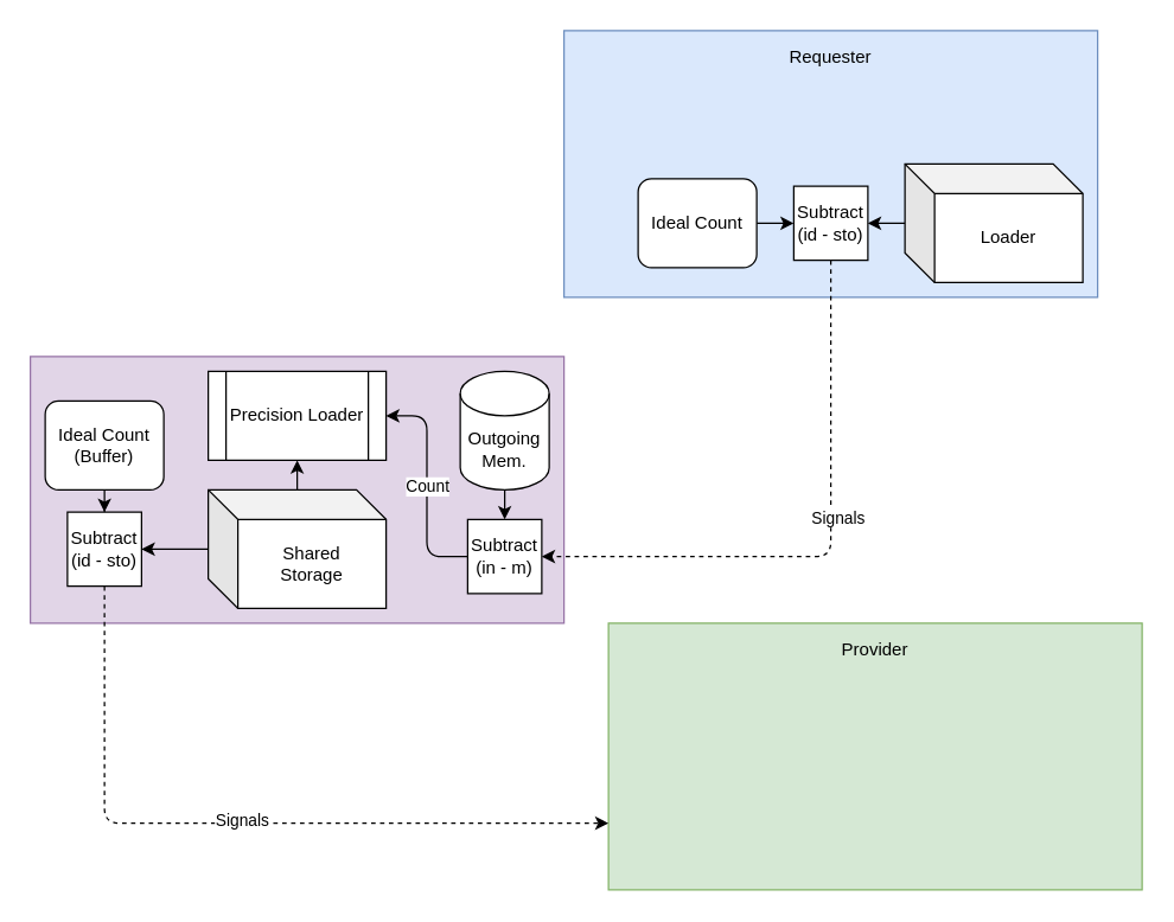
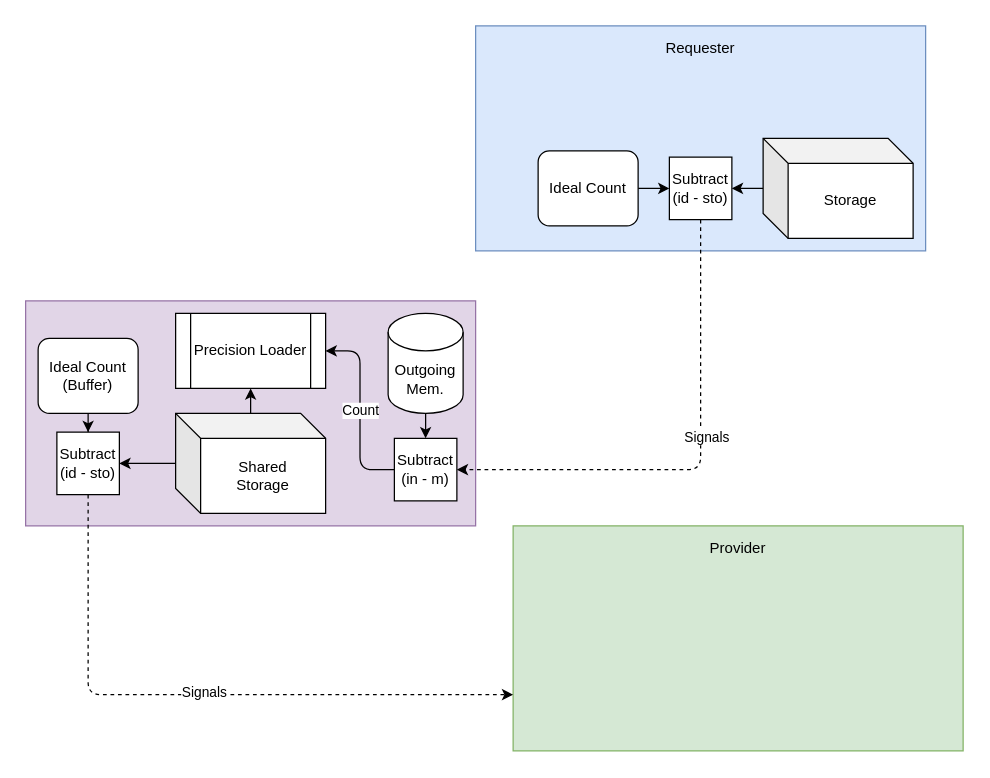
  <mxCell id="0" />
  <mxCell id="1" parent="0" />
  <mxCell id="2" value="&lt;div&gt;Requester&lt;/div&gt;&lt;div&gt;&lt;br&gt;&lt;/div&gt;&lt;div&gt;&lt;br&gt;&lt;/div&gt;&lt;div&gt;&lt;br&gt;&lt;/div&gt;&lt;div&gt;&lt;br&gt;&lt;/div&gt;&lt;div&gt;&lt;br&gt;&lt;/div&gt;&lt;div&gt;&lt;br&gt;&lt;/div&gt;&lt;div&gt;&lt;br&gt;&lt;/div&gt;&lt;div&gt;&lt;br&gt;&lt;/div&gt;&lt;div&gt;&lt;br&gt;&lt;/div&gt;&lt;div&gt;&lt;br&gt;&lt;/div&gt;" style="rounded=0;whiteSpace=wrap;html=1;fillColor=#dae8fc;strokeColor=#6c8ebf;" vertex="1" parent="1"><mxGeometry x="380" y="20" width="360" height="180" as="geometry" /></mxCell>
  <mxCell id="3" value="&lt;div&gt;Provider&lt;/div&gt;&lt;div&gt;&lt;br&gt;&lt;/div&gt;&lt;div&gt;&lt;br&gt;&lt;/div&gt;&lt;div&gt;&lt;br&gt;&lt;/div&gt;&lt;div&gt;&lt;br&gt;&lt;/div&gt;&lt;div&gt;&lt;br&gt;&lt;/div&gt;&lt;div&gt;&lt;br&gt;&lt;/div&gt;&lt;div&gt;&lt;br&gt;&lt;/div&gt;&lt;div&gt;&lt;br&gt;&lt;/div&gt;&lt;div&gt;&lt;br&gt;&lt;/div&gt;&lt;div&gt;&lt;br&gt;&lt;/div&gt;" style="rounded=0;whiteSpace=wrap;html=1;fillColor=#d5e8d4;strokeColor=#82b366;" vertex="1" parent="1"><mxGeometry x="410" y="420" width="360" height="180" as="geometry" /></mxCell>
  <mxCell id="4" value="" style="rounded=0;whiteSpace=wrap;html=1;fillColor=#e1d5e7;strokeColor=#9673a6;" vertex="1" parent="1"><mxGeometry x="20" y="240" width="360" height="180" as="geometry" /></mxCell>
  <mxCell id="5" style="edgeStyle=orthogonalEdgeStyle;rounded=1;orthogonalLoop=1;jettySize=auto;html=1;dashed=1;" edge="1" parent="1" source="6" target="15"><mxGeometry relative="1" as="geometry" /></mxCell>
  <mxCell id="6" value="&lt;div&gt;Outgoing&lt;/div&gt;&lt;div&gt;Mem.&lt;br&gt;&lt;/div&gt;" style="shape=cylinder3;whiteSpace=wrap;html=1;boundedLbl=1;backgroundOutline=1;size=15;" vertex="1" parent="1"><mxGeometry x="310" y="250" width="60" height="80" as="geometry" /></mxCell>
  <mxCell id="7" style="edgeStyle=orthogonalEdgeStyle;rounded=0;orthogonalLoop=1;jettySize=auto;html=1;entryX=1;entryY=0.5;entryDx=0;entryDy=0;" edge="1" parent="1" source="8" target="13"><mxGeometry relative="1" as="geometry" /></mxCell>
- <mxCell id="8" value="Loader" style="shape=cube;whiteSpace=wrap;html=1;boundedLbl=1;backgroundOutline=1;darkOpacity=0.05;darkOpacity2=0.1;" vertex="1" parent="1"><mxGeometry x="610" y="110" width="120" height="80" as="geometry" /></mxCell>
+ <mxCell id="8" value="Storage" style="shape=cube;whiteSpace=wrap;html=1;boundedLbl=1;backgroundOutline=1;darkOpacity=0.05;darkOpacity2=0.1;" vertex="1" parent="1"><mxGeometry x="610" y="110" width="120" height="80" as="geometry" /></mxCell>
  <mxCell id="9" style="edgeStyle=orthogonalEdgeStyle;rounded=0;orthogonalLoop=1;jettySize=auto;html=1;exitX=1;exitY=0.5;exitDx=0;exitDy=0;" edge="1" parent="1" source="10" target="13"><mxGeometry relative="1" as="geometry" /></mxCell>
  <mxCell id="10" value="Ideal Count" style="rounded=1;whiteSpace=wrap;html=1;" vertex="1" parent="1"><mxGeometry x="430" y="120" width="80" height="60" as="geometry" /></mxCell>
  <mxCell id="11" style="edgeStyle=orthogonalEdgeStyle;rounded=1;orthogonalLoop=1;jettySize=auto;html=1;entryX=1;entryY=0.5;entryDx=0;entryDy=0;dashed=1;" edge="1" parent="1" source="13" target="15"><mxGeometry relative="1" as="geometry"><Array as="points"><mxPoint x="560" y="375" /></Array></mxGeometry></mxCell>
  <mxCell id="12" value="&lt;div&gt;Signals&lt;/div&gt;" style="edgeLabel;html=1;align=center;verticalAlign=middle;resizable=0;points=[];" vertex="1" connectable="0" parent="11"><mxGeometry x="-0.126" y="4" relative="1" as="geometry"><mxPoint as="offset" /></mxGeometry></mxCell>
  <mxCell id="13" value="&lt;div&gt;Subtract&lt;/div&gt;(id - sto)" style="whiteSpace=wrap;html=1;aspect=fixed;" vertex="1" parent="1"><mxGeometry x="535" y="125" width="50" height="50" as="geometry" /></mxCell>
  <mxCell id="14" value="Count" style="edgeStyle=orthogonalEdgeStyle;rounded=1;orthogonalLoop=1;jettySize=auto;html=1;entryX=1;entryY=0.5;entryDx=0;entryDy=0;" edge="1" parent="1" source="15" target="16"><mxGeometry relative="1" as="geometry" /></mxCell>
  <mxCell id="15" value="&lt;div&gt;Subtract&lt;/div&gt;(in - m)" style="whiteSpace=wrap;html=1;aspect=fixed;" vertex="1" parent="1"><mxGeometry x="315" y="350" width="50" height="50" as="geometry" /></mxCell>
  <mxCell id="16" value="Precision Loader" style="shape=process;whiteSpace=wrap;html=1;backgroundOutline=1;" vertex="1" parent="1"><mxGeometry x="140" y="250" width="120" height="60" as="geometry" /></mxCell>
  <mxCell id="17" style="edgeStyle=orthogonalEdgeStyle;rounded=1;orthogonalLoop=1;jettySize=auto;html=1;entryX=0.5;entryY=1;entryDx=0;entryDy=0;" edge="1" parent="1" source="19" target="16"><mxGeometry relative="1" as="geometry" /></mxCell>
  <mxCell id="18" style="edgeStyle=orthogonalEdgeStyle;rounded=1;orthogonalLoop=1;jettySize=auto;html=1;" edge="1" parent="1" source="19" target="24"><mxGeometry relative="1" as="geometry" /></mxCell>
  <mxCell id="19" value="&lt;div&gt;Shared&lt;/div&gt;&lt;div&gt;Storage&lt;/div&gt;" style="shape=cube;whiteSpace=wrap;html=1;boundedLbl=1;backgroundOutline=1;darkOpacity=0.05;darkOpacity2=0.1;" vertex="1" parent="1"><mxGeometry x="140" y="330" width="120" height="80" as="geometry" /></mxCell>
  <mxCell id="20" style="edgeStyle=orthogonalEdgeStyle;rounded=1;orthogonalLoop=1;jettySize=auto;html=1;" edge="1" parent="1" source="21" target="24"><mxGeometry relative="1" as="geometry" /></mxCell>
  <mxCell id="21" value="&lt;div&gt;Ideal Count&lt;/div&gt;&lt;div&gt;(Buffer)&lt;br&gt;&lt;/div&gt;" style="rounded=1;whiteSpace=wrap;html=1;" vertex="1" parent="1"><mxGeometry x="30" y="270" width="80" height="60" as="geometry" /></mxCell>
  <mxCell id="22" style="edgeStyle=orthogonalEdgeStyle;rounded=1;orthogonalLoop=1;jettySize=auto;html=1;exitX=0.5;exitY=1;exitDx=0;exitDy=0;entryX=0;entryY=0.75;entryDx=0;entryDy=0;dashed=1;" edge="1" parent="1" source="24" target="3"><mxGeometry relative="1" as="geometry" /></mxCell>
  <mxCell id="23" value="&lt;div&gt;Signals&lt;/div&gt;" style="edgeLabel;html=1;align=center;verticalAlign=middle;resizable=0;points=[];" vertex="1" connectable="0" parent="22"><mxGeometry x="0.007" y="3" relative="1" as="geometry"><mxPoint as="offset" /></mxGeometry></mxCell>
  <mxCell id="24" value="&lt;div&gt;Subtract&lt;/div&gt;(id - sto)" style="whiteSpace=wrap;html=1;aspect=fixed;" vertex="1" parent="1"><mxGeometry x="45" y="345" width="50" height="50" as="geometry" /></mxCell>
